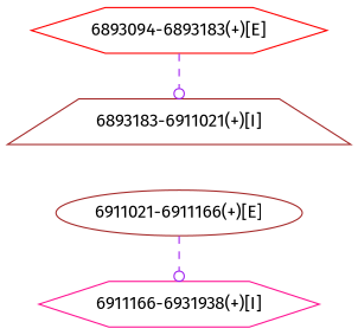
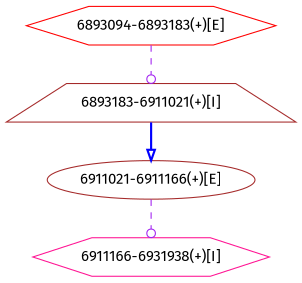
  strict digraph {
    fontname="Fira Sans"
    node [color=brown fontname="Fira Sans" shape=hexagon]
    edge [arrowhead=odot color=purple fontname="Fira Sans" style=dashed]
    "6911166-6931938(+)[I]" [color=deeppink ids="LNCAP_SHSCRAMBLE.811595.1"]
    "6911021-6911166(+)[E]" [ids="LNCAP_SHEZH2.632683.1.2,LNCAP_SHSCRAMBLE.811595.1.2" shape=ellipse]
    "6893094-6893183(+)[E]" [color=red ids="LNCAP_SHEZH2.632683.1.1,LNCAP_SHSCRAMBLE.811595.1.1"]
    "6893183-6911021(+)[I]" [ids="LNCAP_SHEZH2.632683.1,LNCAP_SHSCRAMBLE.811595.1" shape=trapezium]
    "6911021-6911166(+)[E]" -> "6911166-6931938(+)[I]"
    "6893094-6893183(+)[E]" -> "6893183-6911021(+)[I]"
+   "6893183-6911021(+)[I]" -> "6911021-6911166(+)[E]" [arrowhead=onormal color=blue style=bold]
  }
